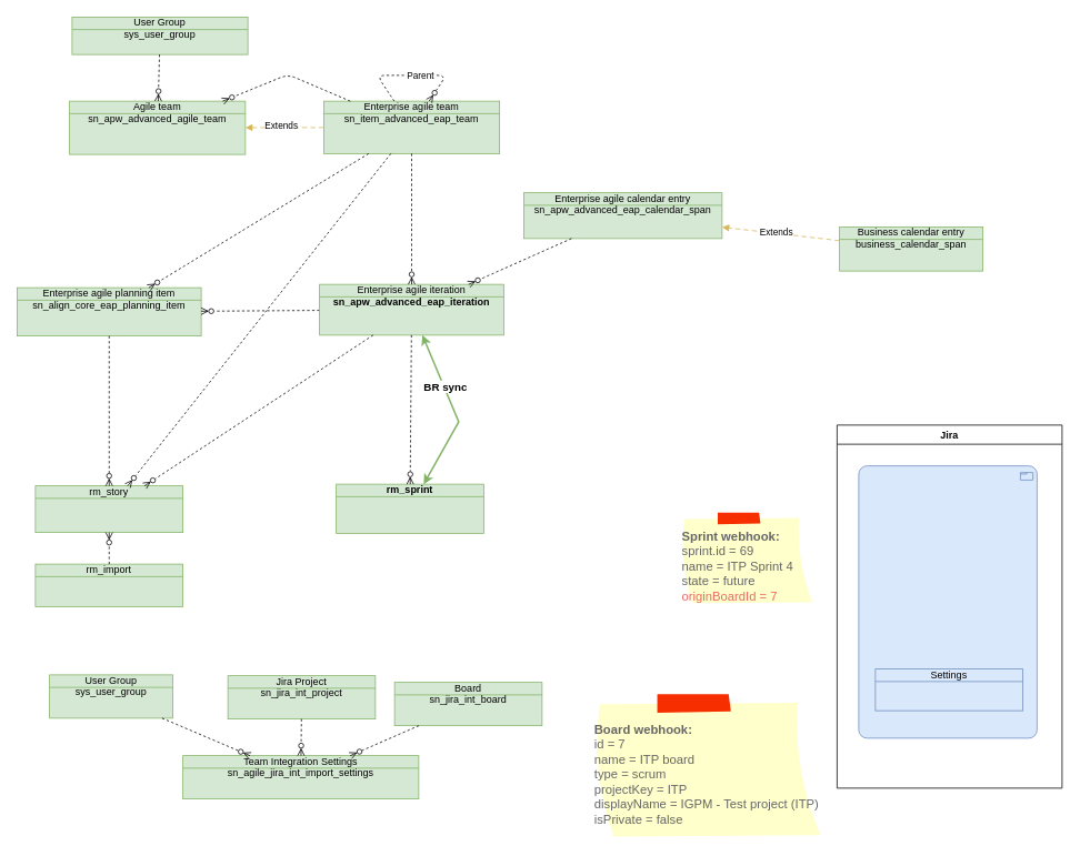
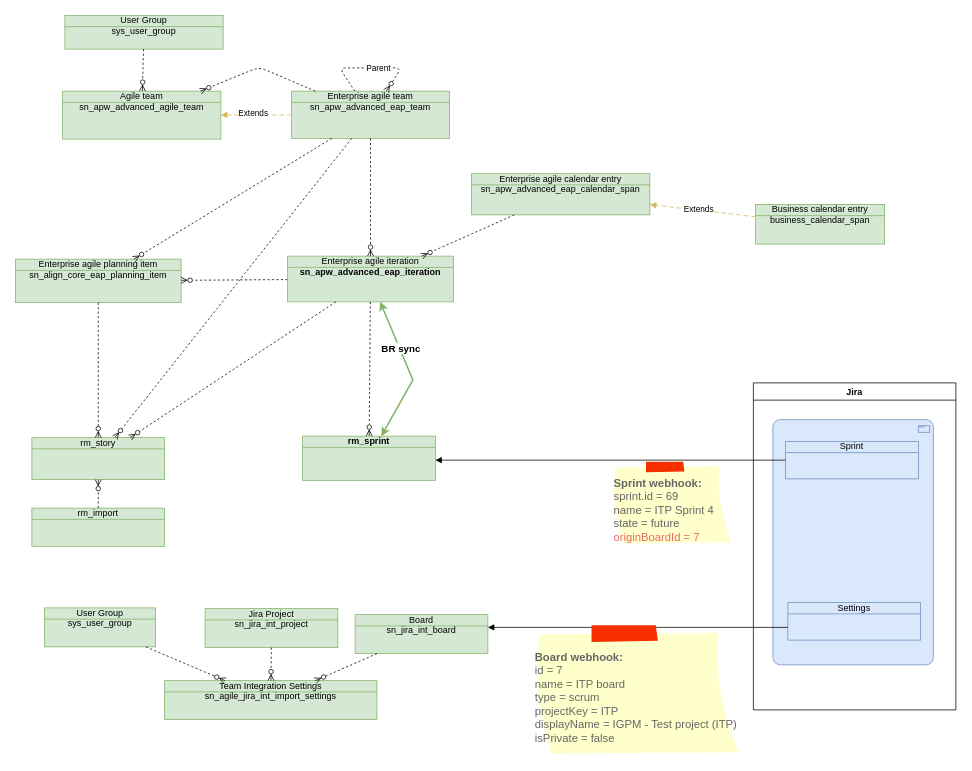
  <mxCell id="0" />
  <mxCell id="1" parent="0" />
  <mxCell id="2" value="&lt;b&gt;rm_sprint&lt;/b&gt;" style="html=1;outlineConnect=0;whiteSpace=wrap;fillColor=#d5e8d4;shape=mxgraph.archimate3.businessObject;overflow=fill;strokeColor=#82b366;" vertex="1" parent="1"><mxGeometry x="403" y="581" width="177" height="59" as="geometry" /></mxCell>
  <mxCell id="3" value="Enterprise agile planning item sn_align_core_eap_planning_item" style="html=1;outlineConnect=0;whiteSpace=wrap;fillColor=#d5e8d4;shape=mxgraph.archimate3.businessObject;overflow=fill;strokeColor=#82b366;" vertex="1" parent="1"><mxGeometry x="20" y="345" width="221" height="58" as="geometry" /></mxCell>
  <mxCell id="4" style="html=1;dashed=1;labelBackgroundColor=none;startArrow=none;endArrow=ERzeroToMany;fontFamily=Verdana;fontSize=12;align=left;startFill=0;endFill=0;" edge="1" parent="1" source="6" target="3"><mxGeometry relative="1" as="geometry"><mxPoint x="356" y="464" as="sourcePoint" /><mxPoint x="-171" y="405" as="targetPoint" /></mxGeometry></mxCell>
  <mxCell id="5" value="rm_story" style="html=1;outlineConnect=0;whiteSpace=wrap;fillColor=#d5e8d4;shape=mxgraph.archimate3.businessObject;overflow=fill;strokeColor=#82b366;" vertex="1" parent="1"><mxGeometry x="42" y="583" width="177" height="56" as="geometry" /></mxCell>
  <mxCell id="6" value="Enterprise agile iteration &lt;b&gt;sn_apw_advanced_eap_iteration&lt;/b&gt;" style="html=1;outlineConnect=0;whiteSpace=wrap;fillColor=#d5e8d4;shape=mxgraph.archimate3.businessObject;overflow=fill;strokeColor=#82b366;" vertex="1" parent="1"><mxGeometry x="383" y="341" width="221" height="61" as="geometry" /></mxCell>
- <mxCell id="7" value="Enterprise agile team sn_item_advanced_eap_team" style="html=1;outlineConnect=0;whiteSpace=wrap;fillColor=#d5e8d4;shape=mxgraph.archimate3.businessObject;overflow=fill;strokeColor=#82b366;" vertex="1" parent="1"><mxGeometry x="388" y="121" width="211" height="63" as="geometry" /></mxCell>
+ <mxCell id="7" value="Enterprise agile team sn_apw_advanced_eap_team" style="html=1;outlineConnect=0;whiteSpace=wrap;fillColor=#d5e8d4;shape=mxgraph.archimate3.businessObject;overflow=fill;strokeColor=#82b366;" vertex="1" parent="1"><mxGeometry x="388" y="121" width="211" height="63" as="geometry" /></mxCell>
  <mxCell id="8" value="&lt;div&gt;Enterprise agile calendar entry&lt;/div&gt;sn_apw_advanced_eap_calendar_span" style="html=1;outlineConnect=0;whiteSpace=wrap;fillColor=#d5e8d4;shape=mxgraph.archimate3.businessObject;overflow=fill;strokeColor=#82b366;" vertex="1" parent="1"><mxGeometry x="628" y="231" width="238" height="55" as="geometry" /></mxCell>
  <mxCell id="9" value="&lt;div&gt;Business calendar entry&lt;/div&gt;business_calendar_span" style="html=1;outlineConnect=0;whiteSpace=wrap;fillColor=#d5e8d4;shape=mxgraph.archimate3.businessObject;overflow=fill;strokeColor=#82b366;" vertex="1" parent="1"><mxGeometry x="1007" y="272" width="172" height="53" as="geometry" /></mxCell>
  <mxCell id="10" value="" style="html=1;endArrow=block;dashed=1;elbow=vertical;endFill=1;dashPattern=6 4;rounded=0;fontSize=12;fillColor=#fff2cc;strokeColor=#d6b656;" edge="1" parent="1" source="9" target="8"><mxGeometry width="160" relative="1" as="geometry"><mxPoint x="499" y="319" as="sourcePoint" /><mxPoint x="408" y="319" as="targetPoint" /></mxGeometry></mxCell>
  <mxCell id="11" value="Extends" style="edgeLabel;html=1;align=center;verticalAlign=middle;resizable=0;points=[];" vertex="1" connectable="0" parent="10"><mxGeometry x="0.082" y="-2" relative="1" as="geometry"><mxPoint as="offset" /></mxGeometry></mxCell>
  <mxCell id="12" style="html=1;dashed=1;labelBackgroundColor=none;startArrow=none;endArrow=ERzeroToMany;fontFamily=Verdana;fontSize=12;align=left;startFill=0;endFill=0;" edge="1" parent="1" source="8" target="6"><mxGeometry relative="1" as="geometry"><mxPoint x="458" y="546" as="sourcePoint" /><mxPoint x="307" y="646" as="targetPoint" /></mxGeometry></mxCell>
  <mxCell id="13" style="html=1;dashed=1;labelBackgroundColor=none;startArrow=none;endArrow=ERzeroToMany;fontFamily=Verdana;fontSize=12;align=left;startFill=0;endFill=0;" edge="1" parent="1" source="6" target="5"><mxGeometry relative="1" as="geometry"><mxPoint x="726" y="724" as="sourcePoint" /><mxPoint x="558" y="772" as="targetPoint" /></mxGeometry></mxCell>
  <mxCell id="14" style="html=1;dashed=1;labelBackgroundColor=none;startArrow=none;endArrow=ERzeroToMany;fontFamily=Verdana;fontSize=12;align=left;startFill=0;endFill=0;" edge="1" parent="1" source="6" target="2"><mxGeometry relative="1" as="geometry"><mxPoint x="655" y="577" as="sourcePoint" /><mxPoint x="487" y="625" as="targetPoint" /></mxGeometry></mxCell>
  <mxCell id="15" style="html=1;dashed=1;labelBackgroundColor=none;startArrow=none;endArrow=ERzeroToMany;fontFamily=Verdana;fontSize=12;align=left;startFill=0;endFill=0;" edge="1" parent="1" source="7" target="6"><mxGeometry relative="1" as="geometry"><mxPoint x="941" y="493" as="sourcePoint" /><mxPoint x="773" y="541" as="targetPoint" /></mxGeometry></mxCell>
  <mxCell id="16" style="html=1;dashed=1;labelBackgroundColor=none;startArrow=none;endArrow=ERzeroToMany;fontFamily=Verdana;fontSize=12;align=left;startFill=0;endFill=0;" edge="1" parent="1" source="3" target="5"><mxGeometry relative="1" as="geometry"><mxPoint x="789" y="578" as="sourcePoint" /><mxPoint x="789" y="634" as="targetPoint" /></mxGeometry></mxCell>
  <mxCell id="17" value="rm_import" style="html=1;outlineConnect=0;whiteSpace=wrap;fillColor=#d5e8d4;shape=mxgraph.archimate3.businessObject;overflow=fill;strokeColor=#82b366;" vertex="1" parent="1"><mxGeometry x="42" y="677" width="177" height="51" as="geometry" /></mxCell>
  <mxCell id="18" style="html=1;dashed=1;labelBackgroundColor=none;startArrow=none;endArrow=ERzeroToMany;fontFamily=Verdana;fontSize=12;align=left;startFill=0;endFill=0;" edge="1" parent="1" source="17" target="5"><mxGeometry relative="1" as="geometry"><mxPoint x="473" y="543" as="sourcePoint" /><mxPoint x="310" y="545" as="targetPoint" /></mxGeometry></mxCell>
  <mxCell id="19" style="html=1;dashed=1;labelBackgroundColor=none;startArrow=none;endArrow=ERzeroToMany;fontFamily=Verdana;fontSize=12;align=left;startFill=0;endFill=0;" edge="1" parent="1" source="7" target="5"><mxGeometry relative="1" as="geometry"><mxPoint x="456" y="470" as="sourcePoint" /><mxPoint x="292" y="541" as="targetPoint" /></mxGeometry></mxCell>
  <mxCell id="20" style="html=1;dashed=1;labelBackgroundColor=none;startArrow=none;endArrow=ERzeroToMany;fontFamily=Verdana;fontSize=12;align=left;startFill=0;endFill=0;" edge="1" parent="1" source="7" target="3"><mxGeometry relative="1" as="geometry"><mxPoint x="643" y="570" as="sourcePoint" /><mxPoint x="806" y="769" as="targetPoint" /></mxGeometry></mxCell>
  <mxCell id="21" value="Jira" style="swimlane;" vertex="1" parent="1"><mxGeometry x="1004" y="510" width="270" height="436" as="geometry" /></mxCell>
  <mxCell id="22" value="" style="html=1;outlineConnect=0;whiteSpace=wrap;fillColor=#dae8fc;shape=mxgraph.archimate3.application;appType=product;archiType=rounded;strokeColor=#6c8ebf;verticalAlign=top;fontStyle=0" vertex="1" parent="21"><mxGeometry x="26" y="49" width="214" height="327" as="geometry" /></mxCell>
  <mxCell id="23" value="Settings" style="html=1;outlineConnect=0;whiteSpace=wrap;fillColor=#dae8fc;shape=mxgraph.archimate3.businessObject;overflow=fill;strokeColor=#6c8ebf;" vertex="1" parent="21"><mxGeometry x="46" y="293" width="177" height="50" as="geometry" /></mxCell>
+ <mxCell id="24" value="Sprint" style="html=1;outlineConnect=0;whiteSpace=wrap;fillColor=#dae8fc;shape=mxgraph.archimate3.businessObject;overflow=fill;strokeColor=#6c8ebf;" vertex="1" parent="21"><mxGeometry x="43" y="78" width="177" height="50" as="geometry" /></mxCell>
  <mxCell id="25" value="Agile team sn_apw_advanced_agile_team" style="html=1;outlineConnect=0;whiteSpace=wrap;fillColor=#d5e8d4;shape=mxgraph.archimate3.businessObject;overflow=fill;strokeColor=#82b366;" vertex="1" parent="1"><mxGeometry x="83" y="121" width="211" height="64" as="geometry" /></mxCell>
  <mxCell id="26" value="" style="html=1;endArrow=block;dashed=1;elbow=vertical;endFill=1;dashPattern=6 4;rounded=0;fontSize=12;fillColor=#fff2cc;strokeColor=#d6b656;" edge="1" parent="1" source="7" target="25"><mxGeometry width="160" relative="1" as="geometry"><mxPoint x="1016" y="266" as="sourcePoint" /><mxPoint x="935" y="265" as="targetPoint" /></mxGeometry></mxCell>
  <mxCell id="27" value="Extends" style="edgeLabel;html=1;align=center;verticalAlign=middle;resizable=0;points=[];" vertex="1" connectable="0" parent="26"><mxGeometry x="0.082" y="-2" relative="1" as="geometry"><mxPoint as="offset" /></mxGeometry></mxCell>
  <mxCell id="28" value="User Group&lt;div&gt;sys_user_group&lt;/div&gt;" style="html=1;outlineConnect=0;whiteSpace=wrap;fillColor=#d5e8d4;shape=mxgraph.archimate3.businessObject;overflow=fill;strokeColor=#82b366;" vertex="1" parent="1"><mxGeometry x="86" y="20" width="211" height="45" as="geometry" /></mxCell>
  <mxCell id="29" style="html=1;dashed=1;labelBackgroundColor=none;startArrow=none;endArrow=ERzeroToMany;fontFamily=Verdana;fontSize=12;align=left;startFill=0;endFill=0;" edge="1" parent="1" source="28" target="25"><mxGeometry relative="1" as="geometry"><mxPoint x="487" y="284" as="sourcePoint" /><mxPoint x="286" y="406" as="targetPoint" /></mxGeometry></mxCell>
  <mxCell id="30" style="html=1;dashed=1;labelBackgroundColor=none;startArrow=none;endArrow=ERzeroToMany;fontFamily=Verdana;fontSize=12;align=left;startFill=0;endFill=0;" edge="1" parent="1" source="7" target="25"><mxGeometry relative="1" as="geometry"><mxPoint x="524" y="266" as="sourcePoint" /><mxPoint x="323" y="388" as="targetPoint" /><Array as="points"><mxPoint x="345" y="89" /></Array></mxGeometry></mxCell>
  <mxCell id="31" style="html=1;dashed=1;labelBackgroundColor=none;startArrow=none;endArrow=ERzeroToMany;fontFamily=Verdana;fontSize=12;align=left;startFill=0;endFill=0;" edge="1" parent="1" source="7" target="7"><mxGeometry relative="1" as="geometry"><mxPoint x="698" y="66" as="sourcePoint" /><mxPoint x="497" y="188" as="targetPoint" /><Array as="points"><mxPoint x="535" y="90" /></Array></mxGeometry></mxCell>
  <mxCell id="32" value="Parent" style="edgeLabel;html=1;align=center;verticalAlign=middle;resizable=0;points=[];" vertex="1" connectable="0" parent="31"><mxGeometry x="0.137" y="1" relative="1" as="geometry"><mxPoint as="offset" /></mxGeometry></mxCell>
  <mxCell id="33" value="&lt;div&gt;&lt;br&gt;&lt;/div&gt;&lt;div&gt;&lt;b&gt;Sprint webhook:&lt;/b&gt;&lt;/div&gt;&lt;div&gt;sprint.id =&amp;nbsp;&lt;span style=&quot;background-color: transparent; color: light-dark(rgb(102, 102, 102), rgb(149, 149, 149));&quot;&gt;69&lt;/span&gt;&lt;/div&gt;&lt;div&gt;name =&amp;nbsp;&lt;span style=&quot;background-color: transparent; color: light-dark(rgb(102, 102, 102), rgb(149, 149, 149));&quot;&gt;ITP Sprint 4&lt;/span&gt;&lt;/div&gt;&lt;div&gt;state =&amp;nbsp;&lt;span style=&quot;background-color: transparent; color: light-dark(rgb(102, 102, 102), rgb(149, 149, 149));&quot;&gt;future&lt;/span&gt;&lt;/div&gt;&lt;div&gt;&lt;span style=&quot;background-color: transparent;&quot;&gt;&lt;font style=&quot;color: rgb(234, 107, 102);&quot;&gt;originBoardId = 7&lt;/font&gt;&lt;/span&gt;&lt;/div&gt;" style="strokeWidth=1;shadow=0;dashed=0;align=left;html=1;shape=mxgraph.mockup.text.stickyNote2;fontColor=#666666;mainText=;fontSize=15;whiteSpace=wrap;fillColor=#ffffcc;strokeColor=#F62E00;" vertex="1" parent="1"><mxGeometry x="816" y="615" width="160" height="110" as="geometry" /></mxCell>
+ <mxCell id="34" value="" style="edgeStyle=elbowEdgeStyle;html=1;endArrow=block;dashed=0;elbow=vertical;endFill=1;rounded=0;" edge="1" parent="1" source="24" target="2"><mxGeometry width="160" relative="1" as="geometry"><mxPoint x="560" y="693" as="sourcePoint" /><mxPoint x="720" y="693" as="targetPoint" /></mxGeometry></mxCell>
  <mxCell id="35" value="Board&lt;div&gt;sn_jira_int_board&lt;/div&gt;" style="html=1;outlineConnect=0;whiteSpace=wrap;fillColor=#d5e8d4;shape=mxgraph.archimate3.businessObject;overflow=fill;strokeColor=#82b366;" vertex="1" parent="1"><mxGeometry x="473" y="819" width="177" height="52" as="geometry" /></mxCell>
+ <mxCell id="36" value="" style="edgeStyle=elbowEdgeStyle;html=1;endArrow=block;dashed=0;elbow=vertical;endFill=1;rounded=0;" edge="1" parent="1" source="23" target="35"><mxGeometry width="160" relative="1" as="geometry"><mxPoint x="1227" y="606" as="sourcePoint" /><mxPoint x="760" y="606" as="targetPoint" /></mxGeometry></mxCell>
  <mxCell id="37" value="&lt;div&gt;&lt;br&gt;&lt;/div&gt;&lt;div&gt;&lt;b&gt;Board webhook:&lt;/b&gt;&lt;/div&gt;&lt;div&gt;&lt;div&gt;id = 7&lt;/div&gt;&lt;div&gt;name = ITP board&lt;/div&gt;&lt;div&gt;type = scrum&lt;/div&gt;&lt;div&gt;projectKey = ITP&lt;/div&gt;&lt;div&gt;displayName = IGPM - Test project (ITP)&lt;/div&gt;&lt;div&gt;isPrivate = false&lt;/div&gt;&lt;/div&gt;" style="strokeWidth=1;shadow=0;dashed=0;align=left;html=1;shape=mxgraph.mockup.text.stickyNote2;fontColor=#666666;mainText=;fontSize=15;whiteSpace=wrap;fillColor=#ffffcc;strokeColor=#F62E00;" vertex="1" parent="1"><mxGeometry x="711" y="833" width="276" height="173" as="geometry" /></mxCell>
  <mxCell id="38" value="" style="endArrow=classic;startArrow=classic;html=1;rounded=0;fillColor=#d5e8d4;strokeColor=#82b366;strokeWidth=2;fontSize=13;" edge="1" parent="1" source="2" target="6"><mxGeometry width="50" height="50" relative="1" as="geometry"><mxPoint x="615" y="560" as="sourcePoint" /><mxPoint x="665" y="510" as="targetPoint" /><Array as="points"><mxPoint x="550" y="506" /></Array></mxGeometry></mxCell>
  <mxCell id="39" value="BR sync" style="edgeLabel;html=1;align=center;verticalAlign=middle;resizable=0;points=[];fontSize=13;fontStyle=1" vertex="1" connectable="0" parent="38"><mxGeometry x="0.328" y="-1" relative="1" as="geometry"><mxPoint as="offset" /></mxGeometry></mxCell>
  <mxCell id="40" value="Jira Project&lt;div&gt;sn_jira_int_project&lt;/div&gt;" style="html=1;outlineConnect=0;whiteSpace=wrap;fillColor=#d5e8d4;shape=mxgraph.archimate3.businessObject;overflow=fill;strokeColor=#82b366;" vertex="1" parent="1"><mxGeometry x="273" y="811" width="177" height="52" as="geometry" /></mxCell>
  <mxCell id="41" value="Team Integration Settings&lt;br&gt;&lt;div&gt;sn_agile_jira_int_import_settings&lt;/div&gt;" style="html=1;outlineConnect=0;whiteSpace=wrap;fillColor=#d5e8d4;shape=mxgraph.archimate3.businessObject;overflow=fill;strokeColor=#82b366;" vertex="1" parent="1"><mxGeometry x="219" y="907" width="283" height="52" as="geometry" /></mxCell>
  <mxCell id="42" style="html=1;dashed=1;labelBackgroundColor=none;startArrow=none;endArrow=ERzeroToMany;fontFamily=Verdana;fontSize=12;align=left;startFill=0;endFill=0;" edge="1" parent="1" source="35" target="41"><mxGeometry relative="1" as="geometry"><mxPoint x="438" y="609" as="sourcePoint" /><mxPoint x="254" y="609" as="targetPoint" /></mxGeometry></mxCell>
  <mxCell id="43" style="html=1;dashed=1;labelBackgroundColor=none;startArrow=none;endArrow=ERzeroToMany;fontFamily=Verdana;fontSize=12;align=left;startFill=0;endFill=0;" edge="1" parent="1" source="40" target="41"><mxGeometry relative="1" as="geometry"><mxPoint x="558" y="761" as="sourcePoint" /><mxPoint x="374" y="761" as="targetPoint" /></mxGeometry></mxCell>
  <mxCell id="44" value="User Group&lt;div&gt;sys_user_group&lt;/div&gt;" style="html=1;outlineConnect=0;whiteSpace=wrap;fillColor=#d5e8d4;shape=mxgraph.archimate3.businessObject;overflow=fill;strokeColor=#82b366;" vertex="1" parent="1"><mxGeometry x="59" y="810" width="148" height="52" as="geometry" /></mxCell>
  <mxCell id="45" style="html=1;dashed=1;labelBackgroundColor=none;startArrow=none;endArrow=ERzeroToMany;fontFamily=Verdana;fontSize=12;align=left;startFill=0;endFill=0;" edge="1" parent="1" source="44" target="41"><mxGeometry relative="1" as="geometry"><mxPoint x="220" y="956" as="sourcePoint" /><mxPoint x="277" y="1003" as="targetPoint" /></mxGeometry></mxCell>
